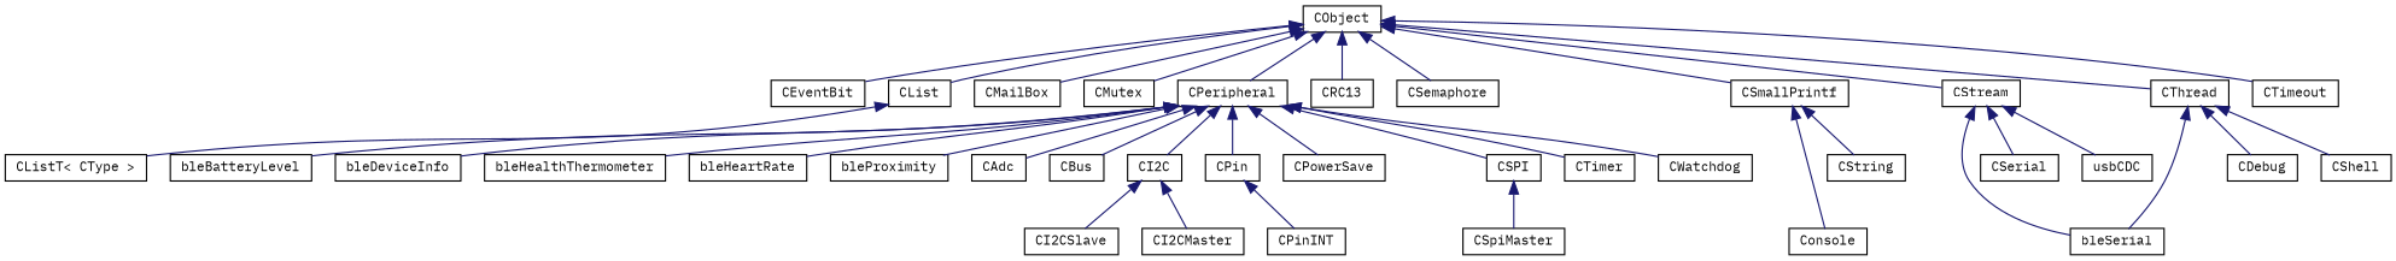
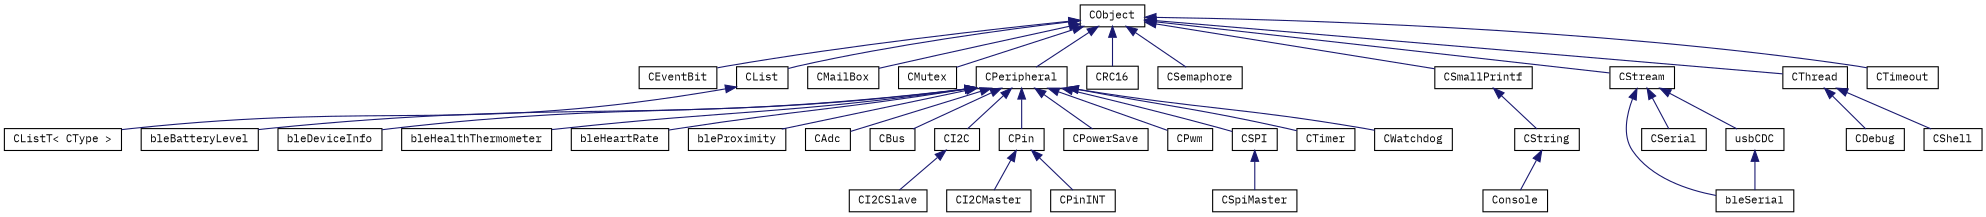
  digraph {
    fontname="IBM Plex Mono"
    rankdir=TB
    node [color=black fillcolor=white fontname="IBM Plex Mono" fontsize=10 shape=record style=filled]
    edge [color=midnightblue dir=back fontname="IBM Plex Mono" fontsize=10 labelfontname=Helvetica labelfontsize=10 style=solid]
    n1 [height=0.2 label=CObject width=0.4]
    n2 [height=0.2 label=CEventBit width=0.4]
    n3 [height=0.2 label=CList width=0.4]
    n4 [height=0.2 label=CMailBox width=0.4]
    n5 [height=0.2 label=CMutex width=0.4]
    n6 [height=0.2 label=CPeripheral width=0.4]
-   n7 [height=0.2 label=CRC13 width=0.4]
+   n7 [height=0.2 label=CRC16 width=0.4]
    n8 [height=0.2 label=CSemaphore width=0.4]
    n9 [height=0.2 label=CSmallPrintf width=0.4]
    n10 [height=0.2 label=CStream width=0.4]
    n11 [height=0.2 label=CThread width=0.4]
    n12 [height=0.2 label=CTimeout width=0.4]
    n13 [height=0.2 label="CListT\< CType \>" width=0.4]
    n14 [height=0.2 label=bleBatteryLevel width=0.4]
    n15 [height=0.2 label=bleDeviceInfo width=0.4]
    n16 [height=0.2 label=bleHealthThermometer width=0.4]
    n17 [height=0.2 label=bleHeartRate width=0.4]
    n18 [height=0.2 label=bleProximity width=0.4]
    n19 [height=0.2 label=CAdc width=0.4]
    n20 [height=0.2 label=CBus width=0.4]
    n21 [height=0.2 label=CI2C width=0.4]
    n22 [height=0.2 label=CPin width=0.4]
    n23 [height=0.2 label=CPowerSave width=0.4]
+   n24 [height=0.2 label=CPwm width=0.4]
    n25 [height=0.2 label=CSPI width=0.4]
    n26 [height=0.2 label=CTimer width=0.4]
    n27 [height=0.2 label=CWatchdog width=0.4]
    n28 [height=0.2 label=Console width=0.4]
    n29 [height=0.2 label=CString width=0.4]
    n30 [height=0.2 label=bleSerial width=0.4]
    n31 [height=0.2 label=CSerial width=0.4]
    n32 [height=0.2 label=usbCDC width=0.4]
    n33 [height=0.2 label=CDebug width=0.4]
    n34 [height=0.2 label=CShell width=0.4]
    n35 [height=0.2 label=CI2CMaster width=0.4]
    n36 [height=0.2 label=CI2CSlave width=0.4]
    n37 [height=0.2 label=CPinINT width=0.4]
    n38 [height=0.2 label=CSpiMaster width=0.4]
    n1 -> n2
    n1 -> n3
    n1 -> n4
    n1 -> n5
    n1 -> n6
    n1 -> n7
    n1 -> n8
    n1 -> n9
    n1 -> n10
    n1 -> n11
    n1 -> n12
    n3 -> n13
    n6 -> n14
    n6 -> n15
    n6 -> n16
    n6 -> n17
    n6 -> n18
    n6 -> n19
    n6 -> n20
    n6 -> n21
    n6 -> n22
    n6 -> n23
+   n6 -> n24
    n6 -> n25
    n6 -> n26
    n6 -> n27
-   n9 -> n28
+   n29 -> n28
    n9 -> n29
    n10 -> n30
    n10 -> n31
    n10 -> n32
-   n11 -> n30
+   n32 -> n30
    n11 -> n33
    n11 -> n34
-   n21 -> n35
+   n22 -> n35
    n21 -> n36
    n22 -> n37
    n25 -> n38
  }
